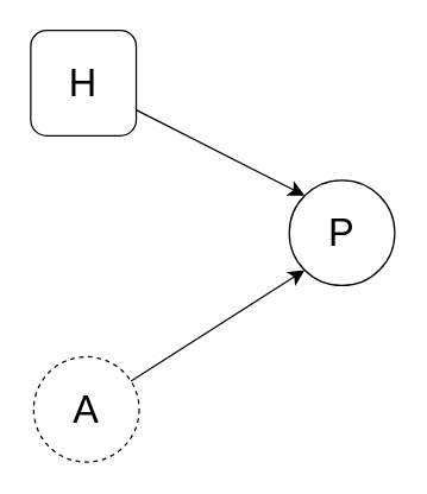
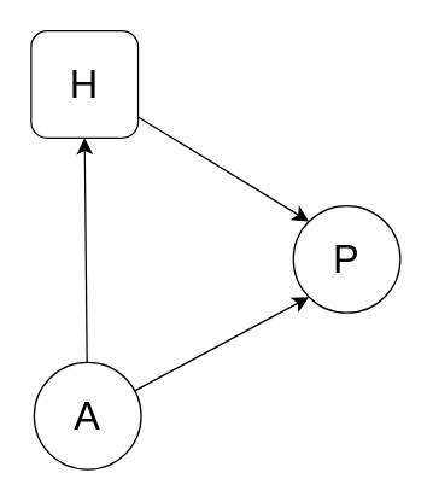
  <mxCell id="0" />
  <mxCell id="1" parent="0" />
  <mxCell id="2" style="edgeStyle=none;curved=1;rounded=0;orthogonalLoop=1;jettySize=auto;html=1;entryX=0;entryY=0;entryDx=0;entryDy=0;fontSize=12;startSize=8;endSize=8;" edge="1" parent="1" source="3" target="4"><mxGeometry relative="1" as="geometry" /></mxCell>
  <mxCell id="3" value="&lt;font style=&quot;font-size: 26px;&quot;&gt;H&lt;/font&gt;" style="whiteSpace=wrap;html=1;aspect=fixed;rounded=1;" vertex="1" parent="1"><mxGeometry x="20" y="20" width="71" height="71" as="geometry" /></mxCell>
- <mxCell id="4" value="&lt;font style=&quot;font-size: 26px;&quot;&gt;P&lt;/font&gt;" style="ellipse;whiteSpace=wrap;html=1;aspect=fixed;" vertex="1" parent="1"><mxGeometry x="194" y="121" width="71" height="71" as="geometry" /></mxCell>
+ <mxCell id="4" value="&lt;font style=&quot;font-size: 26px;&quot;&gt;P&lt;/font&gt;" style="ellipse;whiteSpace=wrap;html=1;aspect=fixed;" vertex="1" parent="1"><mxGeometry x="194" y="136" width="71" height="71" as="geometry" /></mxCell>
+ <mxCell id="5" style="edgeStyle=none;curved=1;rounded=0;orthogonalLoop=1;jettySize=auto;html=1;entryX=0.5;entryY=1;entryDx=0;entryDy=0;fontSize=12;startSize=8;endSize=8;" edge="1" parent="1" source="7" target="3"><mxGeometry relative="1" as="geometry" /></mxCell>
  <mxCell id="6" style="edgeStyle=none;curved=1;rounded=0;orthogonalLoop=1;jettySize=auto;html=1;entryX=0;entryY=1;entryDx=0;entryDy=0;fontSize=12;startSize=8;endSize=8;" edge="1" parent="1" source="7" target="4"><mxGeometry relative="1" as="geometry" /></mxCell>
- <mxCell id="7" value="&lt;font style=&quot;font-size: 26px;&quot;&gt;A&lt;/font&gt;" style="ellipse;whiteSpace=wrap;html=1;aspect=fixed;dashed=1;" vertex="1" parent="1"><mxGeometry x="22" y="240" width="71" height="71" as="geometry" /></mxCell>
+ <mxCell id="7" value="&lt;font style=&quot;font-size: 26px;&quot;&gt;A&lt;/font&gt;" style="ellipse;whiteSpace=wrap;html=1;aspect=fixed;" vertex="1" parent="1"><mxGeometry x="22" y="240" width="71" height="71" as="geometry" /></mxCell>
